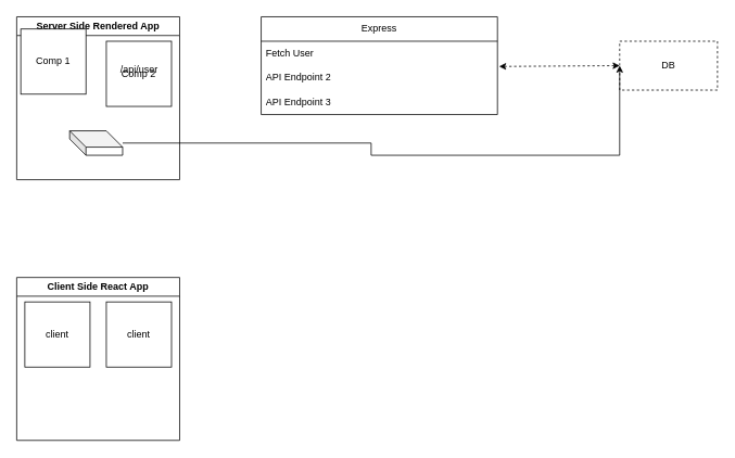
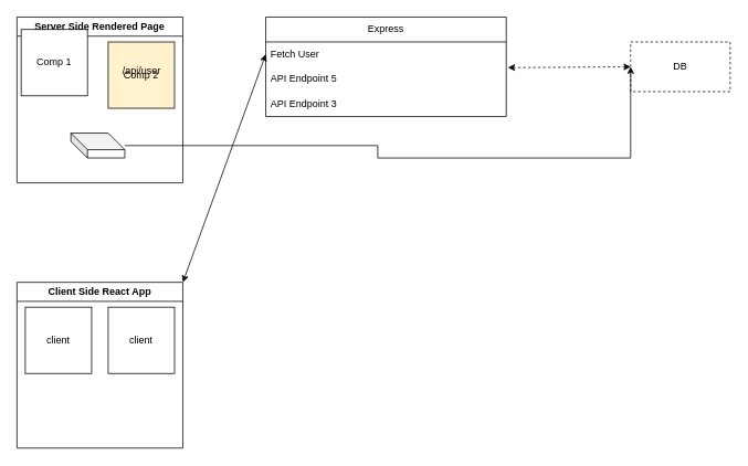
  <mxCell id="0" />
  <mxCell id="1" parent="0" />
- <mxCell id="2" value="Server Side Rendered App" style="swimlane;whiteSpace=wrap;html=1;" vertex="1" parent="1"><mxGeometry x="20" y="20" width="200" height="200" as="geometry" /></mxCell>
+ <mxCell id="2" value="Server Side Rendered Page" style="swimlane;whiteSpace=wrap;html=1;" vertex="1" parent="1"><mxGeometry x="20" y="20" width="200" height="200" as="geometry" /></mxCell>
  <mxCell id="3" value="Comp 1" style="whiteSpace=wrap;html=1;aspect=fixed;" vertex="1" parent="2"><mxGeometry x="5" y="15" width="80" height="80" as="geometry" /></mxCell>
- <mxCell id="4" value="Comp 2" style="whiteSpace=wrap;html=1;aspect=fixed;" vertex="1" parent="2"><mxGeometry x="110" y="30" width="80" height="80" as="geometry" /></mxCell>
+ <mxCell id="4" value="Comp 2" style="whiteSpace=wrap;html=1;aspect=fixed;fillColor=#fff2cc;" vertex="1" parent="2"><mxGeometry x="110" y="30" width="80" height="80" as="geometry" /></mxCell>
  <mxCell id="5" value="/api/user" style="text;html=1;align=center;verticalAlign=middle;resizable=0;points=[];autosize=1;strokeColor=none;fillColor=none;" vertex="1" parent="2"><mxGeometry x="115" y="50" width="70" height="30" as="geometry" /></mxCell>
  <mxCell id="6" value="" style="shape=cube;whiteSpace=wrap;html=1;boundedLbl=1;backgroundOutline=1;darkOpacity=0.05;darkOpacity2=0.1;" vertex="1" parent="2"><mxGeometry x="65" y="140" width="65" height="30" as="geometry" /></mxCell>
  <mxCell id="7" value="Express" style="swimlane;fontStyle=0;childLayout=stackLayout;horizontal=1;startSize=30;horizontalStack=0;resizeParent=1;resizeParentMax=0;resizeLast=0;collapsible=1;marginBottom=0;whiteSpace=wrap;html=1;" vertex="1" parent="1"><mxGeometry x="320" y="20" width="290" height="120" as="geometry" /></mxCell>
  <mxCell id="8" value="Fetch User" style="text;strokeColor=none;fillColor=none;align=left;verticalAlign=middle;spacingLeft=4;spacingRight=4;overflow=hidden;points=[[0,0.5],[1,0.5]];portConstraint=eastwest;rotatable=0;whiteSpace=wrap;html=1;" vertex="1" parent="7"><mxGeometry y="30" width="290" height="30" as="geometry" /></mxCell>
- <mxCell id="9" value="API Endpoint 2" style="text;strokeColor=none;fillColor=none;align=left;verticalAlign=middle;spacingLeft=4;spacingRight=4;overflow=hidden;points=[[0,0.5],[1,0.5]];portConstraint=eastwest;rotatable=0;whiteSpace=wrap;html=1;" vertex="1" parent="7"><mxGeometry y="60" width="290" height="30" as="geometry" /></mxCell>
+ <mxCell id="9" value="API Endpoint 5" style="text;strokeColor=none;fillColor=none;align=left;verticalAlign=middle;spacingLeft=4;spacingRight=4;overflow=hidden;points=[[0,0.5],[1,0.5]];portConstraint=eastwest;rotatable=0;whiteSpace=wrap;html=1;" vertex="1" parent="7"><mxGeometry y="60" width="290" height="30" as="geometry" /></mxCell>
  <mxCell id="10" value="API Endpoint 3" style="text;strokeColor=none;fillColor=none;align=left;verticalAlign=middle;spacingLeft=4;spacingRight=4;overflow=hidden;points=[[0,0.5],[1,0.5]];portConstraint=eastwest;rotatable=0;whiteSpace=wrap;html=1;" vertex="1" parent="7"><mxGeometry y="90" width="290" height="30" as="geometry" /></mxCell>
  <mxCell id="11" value="Client Side React App" style="swimlane;whiteSpace=wrap;html=1;" vertex="1" parent="1"><mxGeometry x="20" y="340" width="200" height="200" as="geometry" /></mxCell>
  <mxCell id="12" value="client" style="whiteSpace=wrap;html=1;aspect=fixed;" vertex="1" parent="11"><mxGeometry x="10" y="30" width="80" height="80" as="geometry" /></mxCell>
  <mxCell id="13" value="client" style="whiteSpace=wrap;html=1;aspect=fixed;" vertex="1" parent="11"><mxGeometry x="110" y="30" width="80" height="80" as="geometry" /></mxCell>
+ <mxCell id="14" value="" style="endArrow=classic;startArrow=classic;html=1;rounded=0;exitX=1;exitY=0;exitDx=0;exitDy=0;entryX=0;entryY=0.5;entryDx=0;entryDy=0;" edge="1" parent="1" source="11" target="8"><mxGeometry width="50" height="50" relative="1" as="geometry"><mxPoint x="270" y="240" as="sourcePoint" /><mxPoint x="320" y="190" as="targetPoint" /></mxGeometry></mxCell>
  <mxCell id="15" value="DB" style="rounded=0;whiteSpace=wrap;html=1;dashed=1;" vertex="1" parent="1"><mxGeometry x="760" y="50" width="120" height="60" as="geometry" /></mxCell>
  <mxCell id="16" value="" style="endArrow=classic;startArrow=classic;html=1;rounded=0;entryX=0;entryY=0.5;entryDx=0;entryDy=0;exitX=1.007;exitY=0.033;exitDx=0;exitDy=0;exitPerimeter=0;dashed=1;" edge="1" parent="1" source="9" target="15"><mxGeometry width="50" height="50" relative="1" as="geometry"><mxPoint x="660" y="100" as="sourcePoint" /><mxPoint x="710" y="50" as="targetPoint" /></mxGeometry></mxCell>
  <mxCell id="17" style="edgeStyle=orthogonalEdgeStyle;rounded=0;orthogonalLoop=1;jettySize=auto;html=1;entryX=0;entryY=0.5;entryDx=0;entryDy=0;" edge="1" parent="1" source="6" target="15"><mxGeometry relative="1" as="geometry"><mxPoint x="700" y="140" as="targetPoint" /><Array as="points"><mxPoint x="455" y="175" /><mxPoint x="455" y="190" /><mxPoint x="760" y="190" /></Array></mxGeometry></mxCell>
